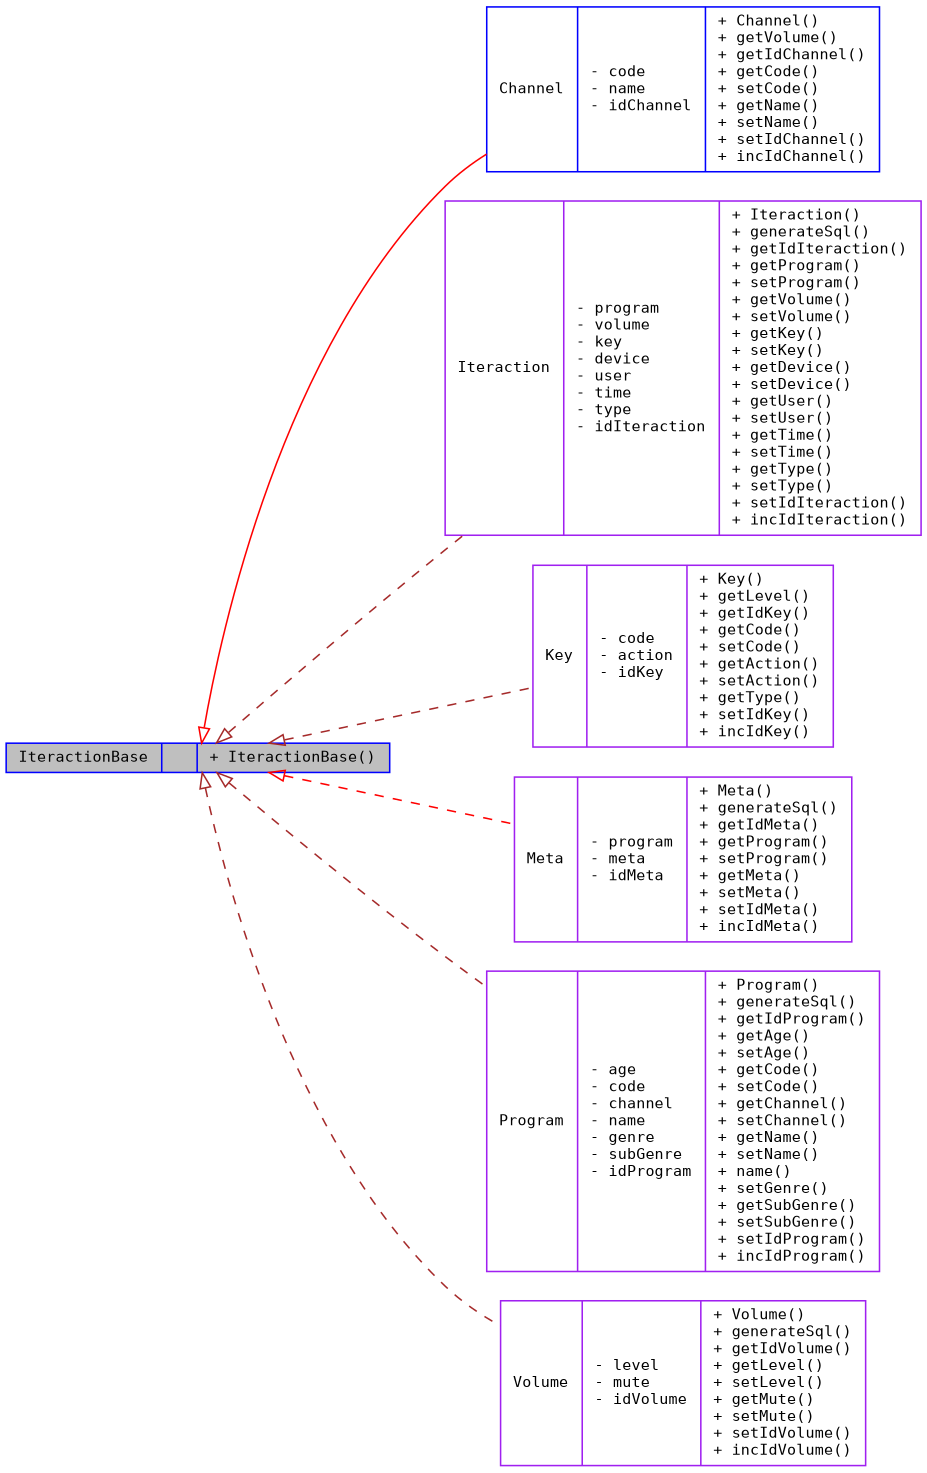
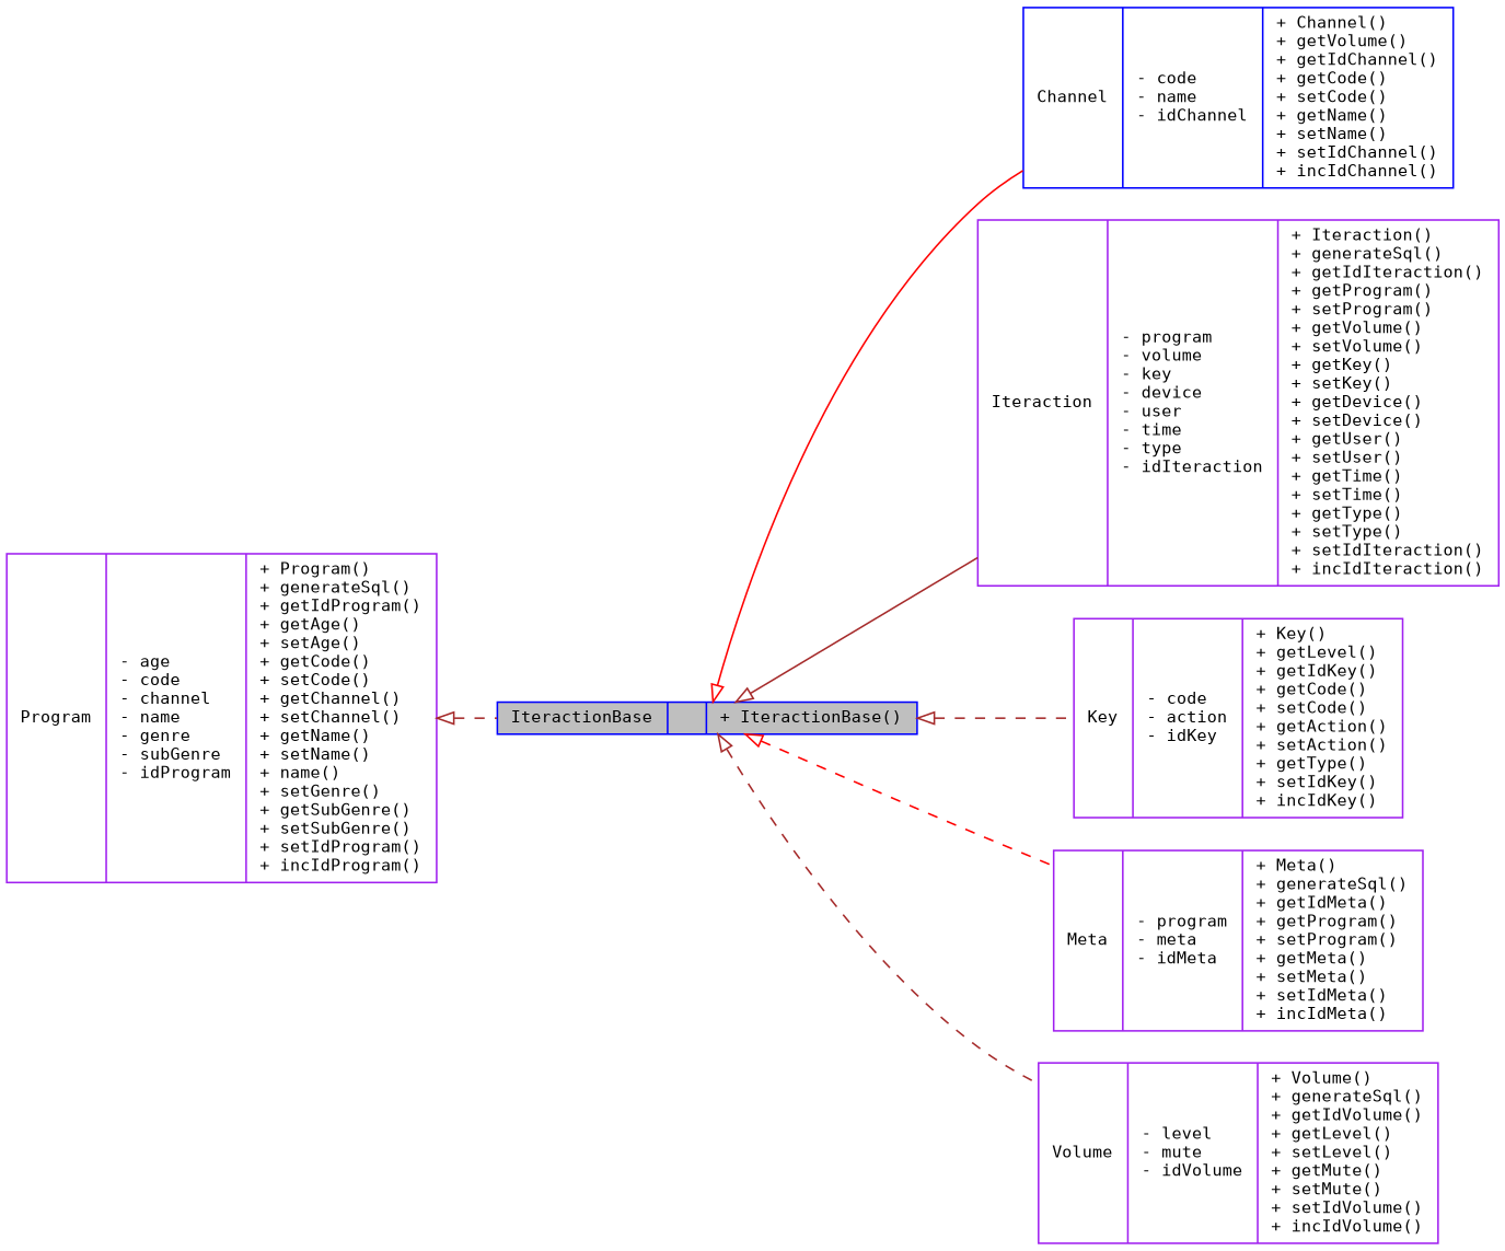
  digraph {
    fontname="DejaVu Sans Mono"
    rankdir=LR
    node [color=purple fillcolor=white fontname="DejaVu Sans Mono" fontsize=10 shape=record style=filled]
    edge [arrowtail=empty color=brown dir=back fontname="DejaVu Sans Mono" fontsize=10 labelfontname="FreeSans.ttf" labelfontsize=10 style=dashed]
    n1 [color=blue fillcolor=grey75 fontcolor=black height=0.2 label="{IteractionBase\n||+ IteractionBase()\l}" width=0.4]
    n2 [color=blue height=0.2 label="{Channel\n|- code\l- name\l- idChannel\l|+ Channel()\l+ getVolume()\l+ getIdChannel()\l+ getCode()\l+ setCode()\l+ getName()\l+ setName()\l+ setIdChannel()\l+ incIdChannel()\l}" width=0.4]
    n3 [height=0.2 label="{Iteraction\n|- program\l- volume\l- key\l- device\l- user\l- time\l- type\l- idIteraction\l|+ Iteraction()\l+ generateSql()\l+ getIdIteraction()\l+ getProgram()\l+ setProgram()\l+ getVolume()\l+ setVolume()\l+ getKey()\l+ setKey()\l+ getDevice()\l+ setDevice()\l+ getUser()\l+ setUser()\l+ getTime()\l+ setTime()\l+ getType()\l+ setType()\l+ setIdIteraction()\l+ incIdIteraction()\l}" width=0.4]
    n4 [height=0.2 label="{Key\n|- code\l- action\l- idKey\l|+ Key()\l+ getLevel()\l+ getIdKey()\l+ getCode()\l+ setCode()\l+ getAction()\l+ setAction()\l+ getType()\l+ setIdKey()\l+ incIdKey()\l}" width=0.4]
    n5 [height=0.2 label="{Meta\n|- program\l- meta\l- idMeta\l|+ Meta()\l+ generateSql()\l+ getIdMeta()\l+ getProgram()\l+ setProgram()\l+ getMeta()\l+ setMeta()\l+ setIdMeta()\l+ incIdMeta()\l}" width=0.4]
    n6 [height=0.2 label="{Program\n|- age\l- code\l- channel\l- name\l- genre\l- subGenre\l- idProgram\l|+ Program()\l+ generateSql()\l+ getIdProgram()\l+ getAge()\l+ setAge()\l+ getCode()\l+ setCode()\l+ getChannel()\l+ setChannel()\l+ getName()\l+ setName()\l+ name()\l+ setGenre()\l+ getSubGenre()\l+ setSubGenre()\l+ setIdProgram()\l+ incIdProgram()\l}" width=0.4]
    n7 [height=0.2 label="{Volume\n|- level\l- mute\l- idVolume\l|+ Volume()\l+ generateSql()\l+ getIdVolume()\l+ getLevel()\l+ setLevel()\l+ getMute()\l+ setMute()\l+ setIdVolume()\l+ incIdVolume()\l}" width=0.4]
    n1 -> n2 [color=red style=solid]
-   n1 -> n3
+   n1 -> n3 [style=solid]
    n1 -> n4
    n1 -> n5 [color=red]
-   n1 -> n6
+   n6 -> n1
    n1 -> n7
  }
